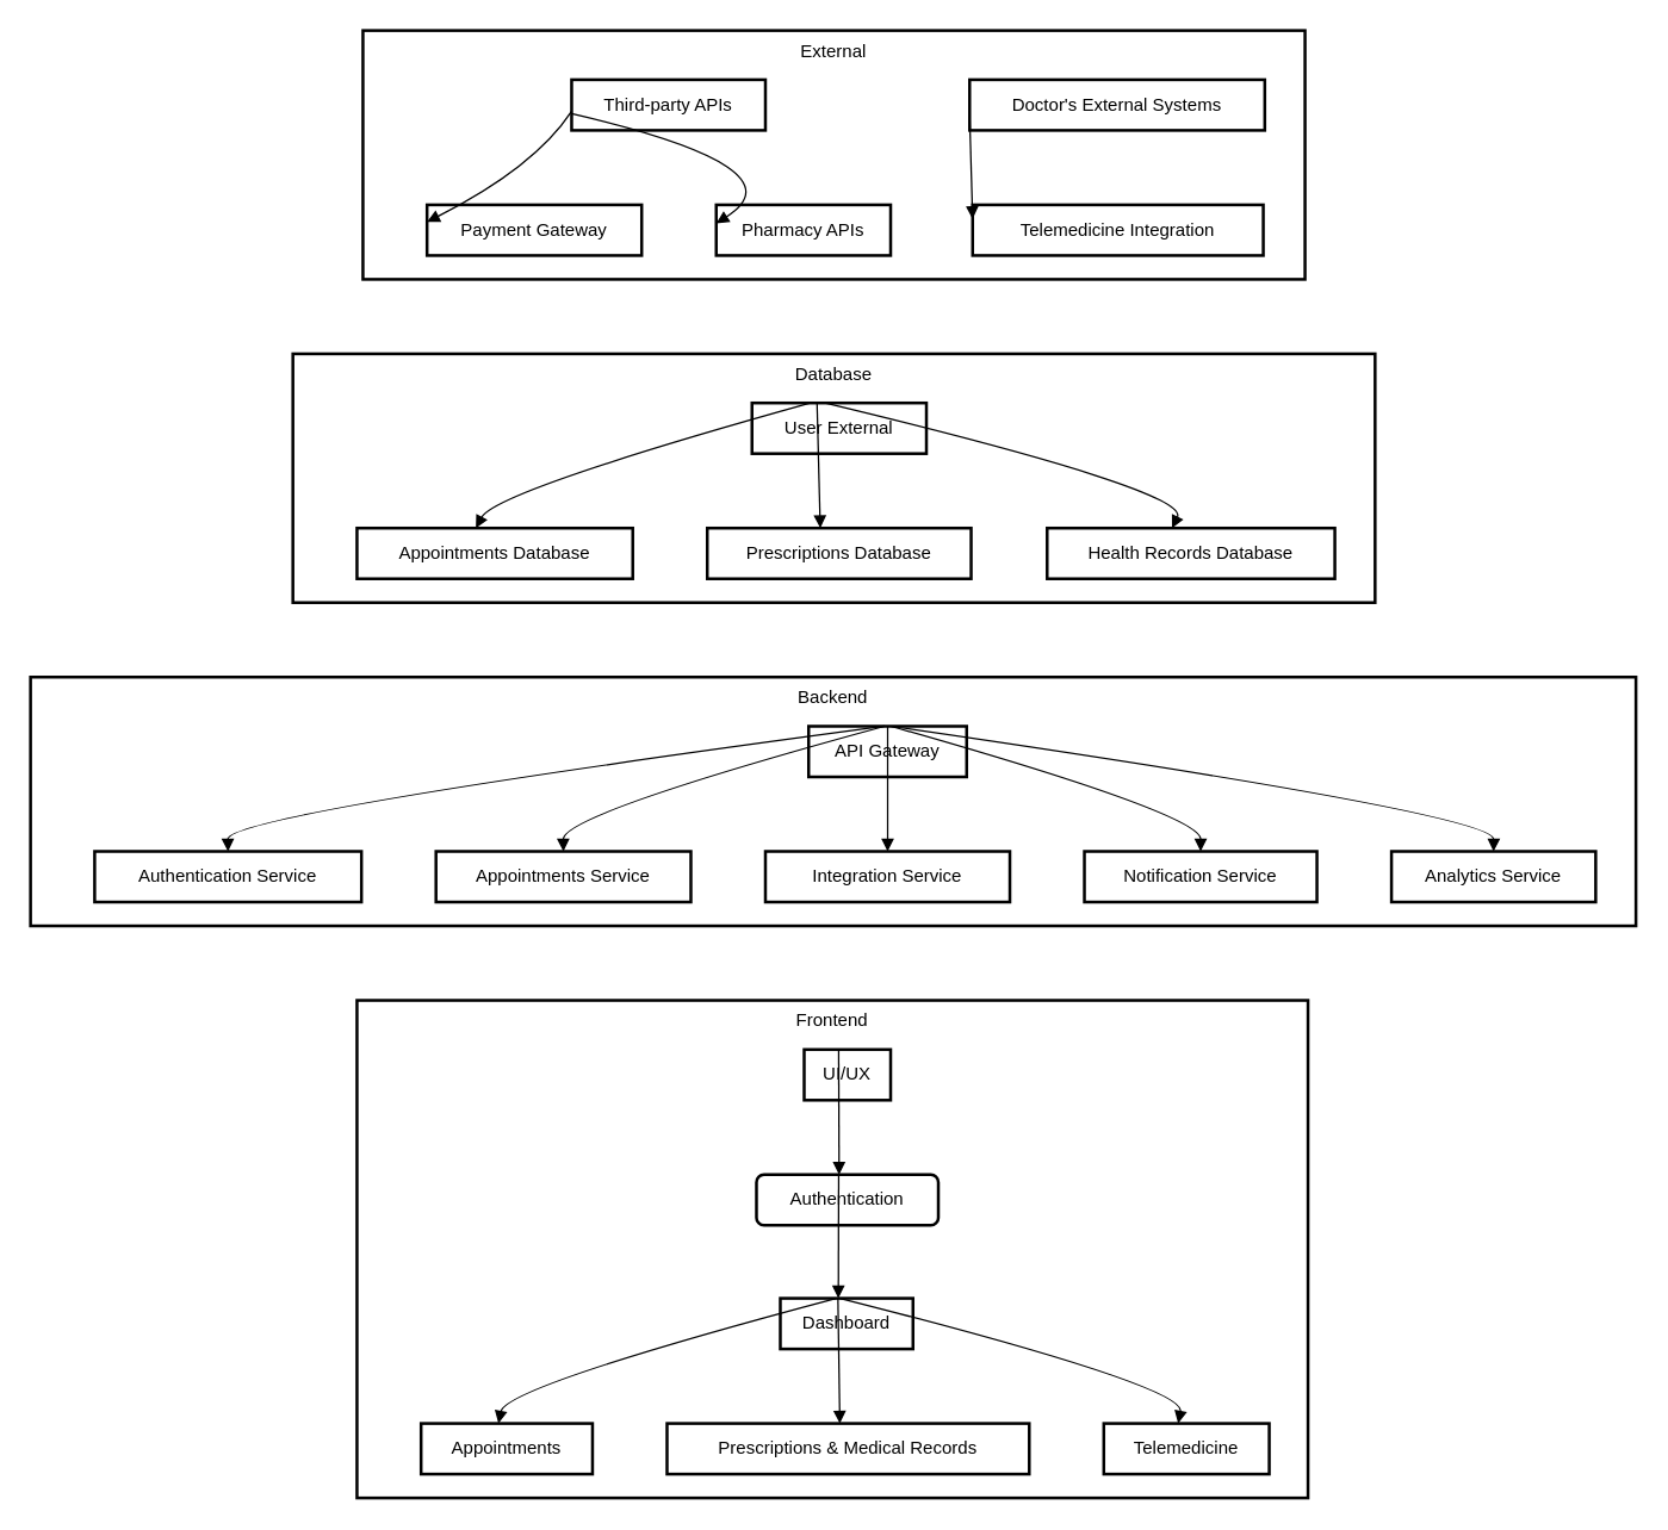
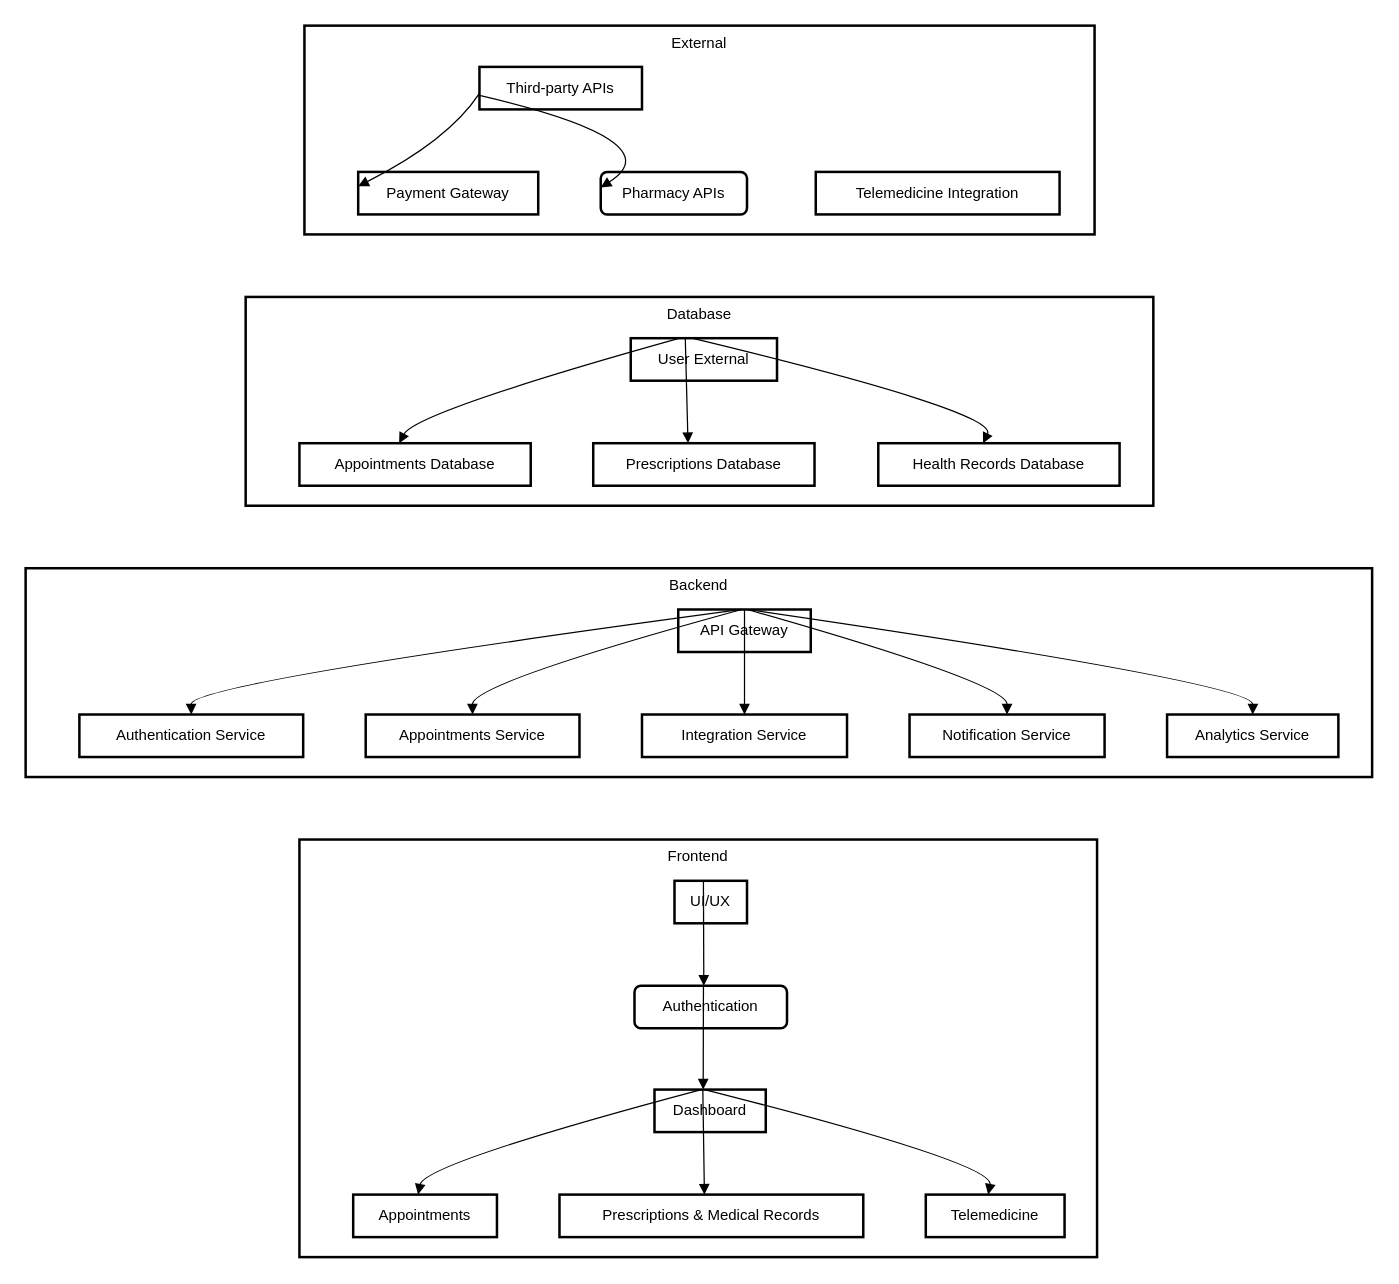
  <mxCell id="0" />
  <mxCell id="1" parent="0" />
  <mxCell id="2" value="External" style="whiteSpace=wrap;strokeWidth=2;verticalAlign=top;" vertex="1" parent="1"><mxGeometry x="243" width="632" height="167" as="geometry" y="20" /></mxCell>
  <mxCell id="3" value="Payment Gateway" style="whiteSpace=wrap;strokeWidth=2;" vertex="1" parent="2"><mxGeometry x="43" y="117" width="144" height="34" as="geometry" /></mxCell>
  <mxCell id="4" value="Third-party APIs" style="whiteSpace=wrap;strokeWidth=2;" vertex="1" parent="2"><mxGeometry x="140" y="33" width="130" height="34" as="geometry" /></mxCell>
- <mxCell id="5" value="Pharmacy APIs" style="whiteSpace=wrap;strokeWidth=2;" vertex="1" parent="2"><mxGeometry x="237" y="117" width="117" height="34" as="geometry" /></mxCell>
- <mxCell id="6" value="Doctor's External Systems" style="whiteSpace=wrap;strokeWidth=2;" vertex="1" parent="2"><mxGeometry x="407" y="33" width="198" height="34" as="geometry" /></mxCell>
+ <mxCell id="5" value="Pharmacy APIs" style="whiteSpace=wrap;strokeWidth=2;rounded=1;" vertex="1" parent="2"><mxGeometry x="237" y="117" width="117" height="34" as="geometry" /></mxCell>
  <mxCell id="7" value="Telemedicine Integration" style="whiteSpace=wrap;strokeWidth=2;" vertex="1" parent="2"><mxGeometry x="409" y="117" width="195" height="34" as="geometry" /></mxCell>
  <mxCell id="8" value="" style="curved=1;startArrow=none;endArrow=block;exitX=-1.49;exitY=0.99;entryX=-1.05;entryY=-0.01;" edge="1" parent="2" source="4" target="3"><mxGeometry relative="1" as="geometry"><Array as="points"><mxPoint x="115" y="92" /></Array></mxGeometry></mxCell>
  <mxCell id="9" value="" style="curved=1;startArrow=none;endArrow=block;exitX=-0.93;exitY=0.99;entryX=-1.4;entryY=-0.01;" edge="1" parent="2" source="4" target="5"><mxGeometry relative="1" as="geometry"><Array as="points"><mxPoint x="296" y="92" /></Array></mxGeometry></mxCell>
- <mxCell id="10" value="" style="curved=1;startArrow=none;endArrow=block;exitX=-0.63;exitY=0.99;entryX=-0.65;entryY=-0.01;" edge="1" parent="2" source="6" target="7"><mxGeometry relative="1" as="geometry"><Array as="points" /></mxGeometry></mxCell>
  <mxCell id="11" value="Database" style="whiteSpace=wrap;strokeWidth=2;verticalAlign=top;" vertex="1" parent="1"><mxGeometry x="196" y="237" width="726" height="167" as="geometry" /></mxCell>
  <mxCell id="12" value="Appointments Database" style="whiteSpace=wrap;strokeWidth=2;" vertex="1" parent="11"><mxGeometry x="43" y="117" width="185" height="34" as="geometry" /></mxCell>
  <mxCell id="13" value="User External" style="whiteSpace=wrap;strokeWidth=2;" vertex="1" parent="11"><mxGeometry x="308" y="33" width="117" height="34" as="geometry" /></mxCell>
  <mxCell id="14" value="Prescriptions Database" style="whiteSpace=wrap;strokeWidth=2;" vertex="1" parent="11"><mxGeometry x="278" y="117" width="177" height="34" as="geometry" /></mxCell>
  <mxCell id="15" value="Health Records Database" style="whiteSpace=wrap;strokeWidth=2;" vertex="1" parent="11"><mxGeometry x="506" y="117" width="193" height="34" as="geometry" /></mxCell>
  <mxCell id="16" value="" style="curved=1;startArrow=none;endArrow=block;exitX=-1.5;exitY=-5.58;entryX=-0.45;entryY=-6.4;" edge="1" parent="11" source="13" target="12"><mxGeometry relative="1" as="geometry"><Array as="points"><mxPoint x="136" y="92" /></Array></mxGeometry></mxCell>
  <mxCell id="17" value="" style="curved=1;startArrow=none;endArrow=block;exitX=-1;exitY=-5.4;entryX=-0.49;entryY=-6.4;" edge="1" parent="11" source="13" target="14"><mxGeometry relative="1" as="geometry"><Array as="points" /></mxGeometry></mxCell>
  <mxCell id="18" value="" style="curved=1;startArrow=none;endArrow=block;exitX=-0.5;exitY=-5.58;entryX=-0.41;entryY=-6.4;" edge="1" parent="11" source="13" target="15"><mxGeometry relative="1" as="geometry"><Array as="points"><mxPoint x="602" y="92" /></Array></mxGeometry></mxCell>
  <mxCell id="19" value="Backend" style="whiteSpace=wrap;strokeWidth=2;verticalAlign=top;" vertex="1" parent="1"><mxGeometry y="454" width="1077" height="167" as="geometry" x="20" /></mxCell>
  <mxCell id="20" value="Authentication Service" style="whiteSpace=wrap;strokeWidth=2;" vertex="1" parent="19"><mxGeometry x="43" y="117" width="179" height="34" as="geometry" /></mxCell>
  <mxCell id="21" value="API Gateway" style="whiteSpace=wrap;strokeWidth=2;" vertex="1" parent="19"><mxGeometry x="522" y="33" width="106" height="34" as="geometry" /></mxCell>
  <mxCell id="22" value="Appointments Service" style="whiteSpace=wrap;strokeWidth=2;" vertex="1" parent="19"><mxGeometry x="272" y="117" width="171" height="34" as="geometry" /></mxCell>
  <mxCell id="23" value="Integration Service" style="whiteSpace=wrap;strokeWidth=2;" vertex="1" parent="19"><mxGeometry x="493" y="117" width="164" height="34" as="geometry" /></mxCell>
  <mxCell id="24" value="Notification Service" style="whiteSpace=wrap;strokeWidth=2;" vertex="1" parent="19"><mxGeometry x="707" y="117" width="156" height="34" as="geometry" /></mxCell>
  <mxCell id="25" value="Analytics Service" style="whiteSpace=wrap;strokeWidth=2;" vertex="1" parent="19"><mxGeometry x="913" y="117" width="137" height="34" as="geometry" /></mxCell>
  <mxCell id="26" value="" style="curved=1;startArrow=none;endArrow=block;exitX=0;exitY=-12.12;entryX=0.5;entryY=-12.78;" edge="1" parent="19" source="21" target="20"><mxGeometry relative="1" as="geometry"><Array as="points"><mxPoint x="132" y="92" /></Array></mxGeometry></mxCell>
  <mxCell id="27" value="" style="curved=1;startArrow=none;endArrow=block;exitX=0;exitY=-11.97;entryX=0.5;entryY=-12.78;" edge="1" parent="19" source="21" target="22"><mxGeometry relative="1" as="geometry"><Array as="points"><mxPoint x="357" y="92" /></Array></mxGeometry></mxCell>
  <mxCell id="28" value="" style="curved=1;startArrow=none;endArrow=block;exitX=0.5;exitY=-11.78;entryX=0.5;entryY=-12.78;" edge="1" parent="19" source="21" target="23"><mxGeometry relative="1" as="geometry"><Array as="points" /></mxGeometry></mxCell>
  <mxCell id="29" value="" style="curved=1;startArrow=none;endArrow=block;exitX=1;exitY=-11.96;entryX=0.5;entryY=-12.78;" edge="1" parent="19" source="21" target="24"><mxGeometry relative="1" as="geometry"><Array as="points"><mxPoint x="785" y="92" /></Array></mxGeometry></mxCell>
  <mxCell id="30" value="" style="curved=1;startArrow=none;endArrow=block;exitX=1;exitY=-12.11;entryX=0.5;entryY=-12.78;" edge="1" parent="19" source="21" target="25"><mxGeometry relative="1" as="geometry"><Array as="points"><mxPoint x="982" y="92" /></Array></mxGeometry></mxCell>
  <mxCell id="31" value="Frontend" style="whiteSpace=wrap;strokeWidth=2;verticalAlign=top;" vertex="1" parent="1"><mxGeometry x="239" y="671" width="638" height="334" as="geometry" /></mxCell>
  <mxCell id="32" value="Authentication" style="whiteSpace=wrap;strokeWidth=2;rounded=1;" vertex="1" parent="31"><mxGeometry x="268" y="117" width="122" height="34" as="geometry" /></mxCell>
  <mxCell id="33" value="UI/UX" style="whiteSpace=wrap;strokeWidth=2;" vertex="1" parent="31"><mxGeometry x="300" y="33" width="58" height="34" as="geometry" /></mxCell>
  <mxCell id="34" value="Dashboard" style="whiteSpace=wrap;strokeWidth=2;" vertex="1" parent="31"><mxGeometry x="284" y="200" width="89" height="34" as="geometry" /></mxCell>
  <mxCell id="35" value="Appointments" style="whiteSpace=wrap;strokeWidth=2;" vertex="1" parent="31"><mxGeometry x="43" y="284" width="115" height="34" as="geometry" /></mxCell>
  <mxCell id="36" value="Prescriptions &amp; Medical Records" style="whiteSpace=wrap;strokeWidth=2;" vertex="1" parent="31"><mxGeometry x="208" y="284" width="243" height="34" as="geometry" /></mxCell>
  <mxCell id="37" value="Telemedicine" style="whiteSpace=wrap;strokeWidth=2;" vertex="1" parent="31"><mxGeometry x="501" y="284" width="111" height="34" as="geometry" /></mxCell>
  <mxCell id="38" value="" style="curved=1;startArrow=none;endArrow=block;exitX=-3.27;exitY=-18.16;entryX=-1.29;entryY=-19.16;" edge="1" parent="31" source="33" target="32"><mxGeometry relative="1" as="geometry"><Array as="points" /></mxGeometry></mxCell>
  <mxCell id="39" value="" style="curved=1;startArrow=none;endArrow=block;exitX=-1.29;exitY=-18.17;entryX=-1.95;entryY=-19.14;" edge="1" parent="31" source="32" target="34"><mxGeometry relative="1" as="geometry"><Array as="points" /></mxGeometry></mxCell>
  <mxCell id="40" value="" style="curved=1;startArrow=none;endArrow=block;exitX=-2.46;exitY=-18.41;entryX=-1.41;entryY=-19.16;" edge="1" parent="31" source="34" target="35"><mxGeometry relative="1" as="geometry"><Array as="points"><mxPoint x="100" y="259" /></Array></mxGeometry></mxCell>
  <mxCell id="41" value="" style="curved=1;startArrow=none;endArrow=block;exitX=-1.95;exitY=-18.16;entryX=-0.4;entryY=-19.16;" edge="1" parent="31" source="34" target="36"><mxGeometry relative="1" as="geometry"><Array as="points" /></mxGeometry></mxCell>
  <mxCell id="42" value="" style="curved=1;startArrow=none;endArrow=block;exitX=-1.45;exitY=-18.41;entryX=-1.48;entryY=-19.16;" edge="1" parent="31" source="34" target="37"><mxGeometry relative="1" as="geometry"><Array as="points"><mxPoint x="556" y="259" /></Array></mxGeometry></mxCell>
